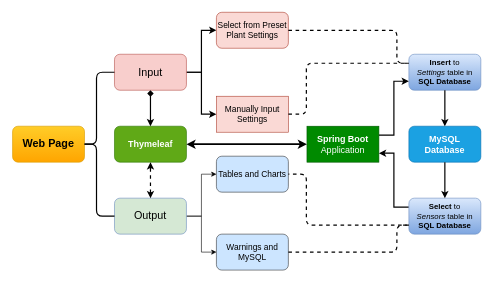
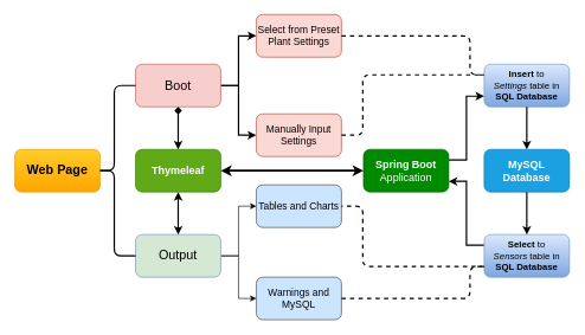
  <mxCell id="0" />
  <mxCell id="1" parent="0" />
  <mxCell id="2" value="&lt;b&gt;&lt;font style=&quot;font-size: 18px&quot;&gt;Web Page&lt;/font&gt;&lt;/b&gt;" style="rounded=1;whiteSpace=wrap;html=1;fillColor=#ffcd28;strokeColor=#d79b00;gradientColor=#ffa500;" parent="1" vertex="1"><mxGeometry x="20" y="210" width="120" height="60" as="geometry" /></mxCell>
  <mxCell id="3" value="Tables and Charts" style="rounded=1;whiteSpace=wrap;html=1;fontSize=14;fillColor=#cce5ff;strokeColor=#36393d;" parent="1" vertex="1"><mxGeometry x="360" y="260" width="120" height="60" as="geometry" /></mxCell>
  <mxCell id="4" style="edgeStyle=orthogonalEdgeStyle;rounded=0;orthogonalLoop=1;jettySize=auto;html=1;entryX=0;entryY=0.5;entryDx=0;entryDy=0;" edge="1" parent="1" source="6" target="3"><mxGeometry relative="1" as="geometry" /></mxCell>
  <mxCell id="5" style="edgeStyle=orthogonalEdgeStyle;rounded=0;orthogonalLoop=1;jettySize=auto;html=1;entryX=0;entryY=0.5;entryDx=0;entryDy=0;" edge="1" parent="1" source="6" target="10"><mxGeometry relative="1" as="geometry" /></mxCell>
  <mxCell id="6" value="Output" style="rounded=1;whiteSpace=wrap;html=1;fontSize=18;fillColor=#d5e8d4;strokeColor=#6c8ebf;" parent="1" vertex="1"><mxGeometry x="190" y="330" width="120" height="60" as="geometry" /></mxCell>
  <mxCell id="7" style="edgeStyle=orthogonalEdgeStyle;rounded=0;orthogonalLoop=1;jettySize=auto;html=1;entryX=0;entryY=0.5;entryDx=0;entryDy=0;strokeWidth=2;" edge="1" parent="1" source="9" target="11"><mxGeometry relative="1" as="geometry" /></mxCell>
  <mxCell id="8" style="edgeStyle=orthogonalEdgeStyle;rounded=0;orthogonalLoop=1;jettySize=auto;html=1;entryX=0;entryY=0.5;entryDx=0;entryDy=0;strokeWidth=2;" edge="1" parent="1" source="9" target="12"><mxGeometry relative="1" as="geometry" /></mxCell>
- <mxCell id="9" value="Input" style="rounded=1;whiteSpace=wrap;html=1;fontSize=18;fillColor=#f8cecc;strokeColor=#b85450;" parent="1" vertex="1"><mxGeometry x="190" y="90" width="120" height="60" as="geometry" /></mxCell>
+ <mxCell id="9" value="Boot" style="rounded=1;whiteSpace=wrap;html=1;fontSize=18;fillColor=#f8cecc;strokeColor=#b85450;" parent="1" vertex="1"><mxGeometry x="190" y="90" width="120" height="60" as="geometry" /></mxCell>
  <mxCell id="10" value="Warnings and MySQL" style="rounded=1;whiteSpace=wrap;html=1;fontSize=14;fillColor=#cce5ff;strokeColor=#36393d;" parent="1" vertex="1"><mxGeometry x="360" y="390" width="120" height="60" as="geometry" /></mxCell>
  <mxCell id="11" value="Select from Preset Plant Settings" style="rounded=1;whiteSpace=wrap;html=1;fontSize=14;fillColor=#fad9d5;strokeColor=#ae4132;" vertex="1" parent="1"><mxGeometry x="360" y="20" width="120" height="60" as="geometry" /></mxCell>
- <mxCell id="12" value="Manually Input Settings" style="whiteSpace=wrap;html=1;fontSize=14;fillColor=#fad9d5;strokeColor=#ae4132;rounded=0;" vertex="1" parent="1"><mxGeometry x="360" y="160" width="120" height="60" as="geometry" /></mxCell>
+ <mxCell id="12" value="Manually Input Settings" style="rounded=1;whiteSpace=wrap;html=1;fontSize=14;fillColor=#fad9d5;strokeColor=#ae4132;" vertex="1" parent="1"><mxGeometry x="360" y="160" width="120" height="60" as="geometry" /></mxCell>
  <mxCell id="13" value="&lt;b style=&quot;font-size: 13px;&quot;&gt;Insert &lt;/b&gt;to &lt;i style=&quot;font-size: 13px;&quot;&gt;Settings&lt;/i&gt;&amp;nbsp;table in &lt;b style=&quot;font-size: 13px;&quot;&gt;SQL Database&lt;/b&gt;" style="rounded=1;whiteSpace=wrap;html=1;fontSize=13;gradientColor=#7ea6e0;fillColor=#dae8fc;strokeColor=#6c8ebf;" vertex="1" parent="1"><mxGeometry x="681" y="90" width="120" height="60" as="geometry" /></mxCell>
  <mxCell id="14" value="&lt;b style=&quot;font-size: 15px;&quot;&gt;Thymeleaf&lt;/b&gt;" style="rounded=1;whiteSpace=wrap;html=1;fontSize=15;fillColor=#60a917;strokeColor=#2D7600;fontColor=#ffffff;" vertex="1" parent="1"><mxGeometry x="190" y="210" width="120" height="60" as="geometry" /></mxCell>
  <mxCell id="15" style="edgeStyle=orthogonalEdgeStyle;rounded=0;orthogonalLoop=1;jettySize=auto;html=1;exitX=1;exitY=0.25;exitDx=0;exitDy=0;entryX=0;entryY=0.75;entryDx=0;entryDy=0;strokeWidth=2;" edge="1" parent="1" source="16" target="13"><mxGeometry relative="1" as="geometry" /></mxCell>
- <mxCell id="16" value="&lt;b style=&quot;font-size: 15px;&quot;&gt;Spring Boot&lt;/b&gt; Application" style="whiteSpace=wrap;html=1;fontSize=15;fillColor=#008a00;strokeColor=#005700;fontColor=#ffffff;rounded=0;" vertex="1" parent="1"><mxGeometry x="511" y="210" width="120" height="60" as="geometry" /></mxCell>
+ <mxCell id="16" value="&lt;b style=&quot;font-size: 15px;&quot;&gt;Spring Boot&lt;/b&gt; Application" style="rounded=1;whiteSpace=wrap;html=1;fontSize=15;fillColor=#008a00;strokeColor=#005700;fontColor=#ffffff;" vertex="1" parent="1"><mxGeometry x="511" y="210" width="120" height="60" as="geometry" /></mxCell>
  <mxCell id="17" value="" style="endArrow=none;html=1;entryX=0;entryY=0.5;entryDx=0;entryDy=0;exitX=1;exitY=0.5;exitDx=0;exitDy=0;strokeWidth=2;" edge="1" parent="1" source="2" target="9"><mxGeometry width="50" height="50" relative="1" as="geometry"><mxPoint x="470" y="320" as="sourcePoint" /><mxPoint x="520" y="270" as="targetPoint" /><Array as="points"><mxPoint x="160" y="240" /><mxPoint x="160" y="120" /></Array></mxGeometry></mxCell>
  <mxCell id="18" value="" style="endArrow=none;html=1;entryX=1;entryY=0.5;entryDx=0;entryDy=0;exitX=0;exitY=0.5;exitDx=0;exitDy=0;strokeWidth=2;" edge="1" parent="1" source="6" target="2"><mxGeometry width="50" height="50" relative="1" as="geometry"><mxPoint x="40" y="430" as="sourcePoint" /><mxPoint x="90" y="380" as="targetPoint" /><Array as="points"><mxPoint x="160" y="360" /><mxPoint x="160" y="240" /></Array></mxGeometry></mxCell>
  <mxCell id="19" value="" style="endArrow=diamond;startArrow=classic;html=1;entryX=0.5;entryY=1;entryDx=0;entryDy=0;exitX=0.5;exitY=0;exitDx=0;exitDy=0;strokeWidth=2;" edge="1" parent="1" source="14" target="9"><mxGeometry width="50" height="50" relative="1" as="geometry"><mxPoint x="470" y="320" as="sourcePoint" /><mxPoint x="520" y="270" as="targetPoint" /></mxGeometry></mxCell>
- <mxCell id="20" value="" style="endArrow=classic;startArrow=classic;html=1;entryX=0.5;entryY=1;entryDx=0;entryDy=0;exitX=0.5;exitY=0;exitDx=0;exitDy=0;strokeWidth=2;dashed=1;" edge="1" parent="1" source="6" target="14"><mxGeometry width="50" height="50" relative="1" as="geometry"><mxPoint x="230" y="330" as="sourcePoint" /><mxPoint x="280" y="280" as="targetPoint" /></mxGeometry></mxCell>
+ <mxCell id="20" value="" style="endArrow=classic;startArrow=classic;html=1;entryX=0.5;entryY=1;entryDx=0;entryDy=0;exitX=0.5;exitY=0;exitDx=0;exitDy=0;strokeWidth=2;" edge="1" parent="1" source="6" target="14"><mxGeometry width="50" height="50" relative="1" as="geometry"><mxPoint x="230" y="330" as="sourcePoint" /><mxPoint x="280" y="280" as="targetPoint" /></mxGeometry></mxCell>
  <mxCell id="21" style="edgeStyle=orthogonalEdgeStyle;rounded=0;orthogonalLoop=1;jettySize=auto;html=1;exitX=0;exitY=0.25;exitDx=0;exitDy=0;entryX=1;entryY=0.75;entryDx=0;entryDy=0;strokeWidth=2;" edge="1" parent="1" source="22" target="16"><mxGeometry relative="1" as="geometry" /></mxCell>
  <mxCell id="22" value="&lt;b style=&quot;font-size: 13px;&quot;&gt;Select &lt;/b&gt;to &lt;i style=&quot;font-size: 13px;&quot;&gt;Sensors&amp;nbsp;&lt;/i&gt;table in &lt;b style=&quot;font-size: 13px;&quot;&gt;SQL Database&lt;/b&gt;" style="rounded=1;whiteSpace=wrap;html=1;fontSize=13;gradientColor=#7ea6e0;fillColor=#dae8fc;strokeColor=#6c8ebf;" vertex="1" parent="1"><mxGeometry x="681" y="330" width="120" height="60" as="geometry" /></mxCell>
  <mxCell id="23" value="" style="endArrow=classic;startArrow=classic;html=1;exitX=1;exitY=0.5;exitDx=0;exitDy=0;entryX=0;entryY=0.5;entryDx=0;entryDy=0;strokeWidth=3;" edge="1" parent="1" source="14" target="16"><mxGeometry width="50" height="50" relative="1" as="geometry"><mxPoint x="580" y="450" as="sourcePoint" /><mxPoint x="630" y="400" as="targetPoint" /></mxGeometry></mxCell>
  <mxCell id="24" value="" style="endArrow=none;dashed=1;html=1;entryX=0;entryY=0.75;entryDx=0;entryDy=0;exitX=1;exitY=0.5;exitDx=0;exitDy=0;strokeWidth=2;" edge="1" parent="1" source="10" target="22"><mxGeometry width="50" height="50" relative="1" as="geometry"><mxPoint x="540" y="500" as="sourcePoint" /><mxPoint x="590" y="450" as="targetPoint" /><Array as="points"><mxPoint x="661" y="420" /><mxPoint x="661" y="375" /></Array></mxGeometry></mxCell>
  <mxCell id="25" value="" style="endArrow=none;dashed=1;html=1;entryX=1;entryY=0.5;entryDx=0;entryDy=0;exitX=0;exitY=0.75;exitDx=0;exitDy=0;strokeWidth=2;" edge="1" parent="1" source="22" target="3"><mxGeometry width="50" height="50" relative="1" as="geometry"><mxPoint x="730" y="510" as="sourcePoint" /><mxPoint x="780" y="460" as="targetPoint" /><Array as="points"><mxPoint x="510" y="375" /><mxPoint x="510" y="290" /></Array></mxGeometry></mxCell>
  <mxCell id="26" value="" style="endArrow=none;dashed=1;html=1;exitX=1;exitY=0.5;exitDx=0;exitDy=0;entryX=0;entryY=0.25;entryDx=0;entryDy=0;strokeWidth=2;" edge="1" parent="1" source="12" target="13"><mxGeometry width="50" height="50" relative="1" as="geometry"><mxPoint x="510" y="130" as="sourcePoint" /><mxPoint x="560" y="80" as="targetPoint" /><Array as="points"><mxPoint x="510" y="190" /><mxPoint x="510" y="105" /></Array></mxGeometry></mxCell>
  <mxCell id="27" value="" style="endArrow=none;dashed=1;html=1;exitX=1;exitY=0.5;exitDx=0;exitDy=0;entryX=0;entryY=0.25;entryDx=0;entryDy=0;strokeWidth=2;" edge="1" parent="1" source="11" target="13"><mxGeometry width="50" height="50" relative="1" as="geometry"><mxPoint x="561" y="80" as="sourcePoint" /><mxPoint x="611" y="30" as="targetPoint" /><Array as="points"><mxPoint x="661" y="50" /><mxPoint x="661" y="105" /></Array></mxGeometry></mxCell>
  <mxCell id="28" value="&lt;b&gt;MySQL Database&lt;/b&gt;" style="rounded=1;whiteSpace=wrap;html=1;fontSize=15;fillColor=#1ba1e2;strokeColor=#006EAF;fontColor=#ffffff;" vertex="1" parent="1"><mxGeometry x="681" y="210" width="120" height="60" as="geometry" /></mxCell>
  <mxCell id="29" value="" style="endArrow=classic;html=1;strokeWidth=2;fontSize=13;exitX=0.5;exitY=1;exitDx=0;exitDy=0;entryX=0.5;entryY=0;entryDx=0;entryDy=0;" edge="1" parent="1" source="13" target="28"><mxGeometry width="50" height="50" relative="1" as="geometry"><mxPoint x="731" y="220" as="sourcePoint" /><mxPoint x="781" y="170" as="targetPoint" /></mxGeometry></mxCell>
  <mxCell id="30" value="" style="endArrow=classic;html=1;strokeWidth=2;fontSize=13;entryX=0.5;entryY=0;entryDx=0;entryDy=0;exitX=0.5;exitY=1;exitDx=0;exitDy=0;" edge="1" parent="1" source="28" target="22"><mxGeometry width="50" height="50" relative="1" as="geometry"><mxPoint x="721" y="500" as="sourcePoint" /><mxPoint x="771" y="450" as="targetPoint" /></mxGeometry></mxCell>
